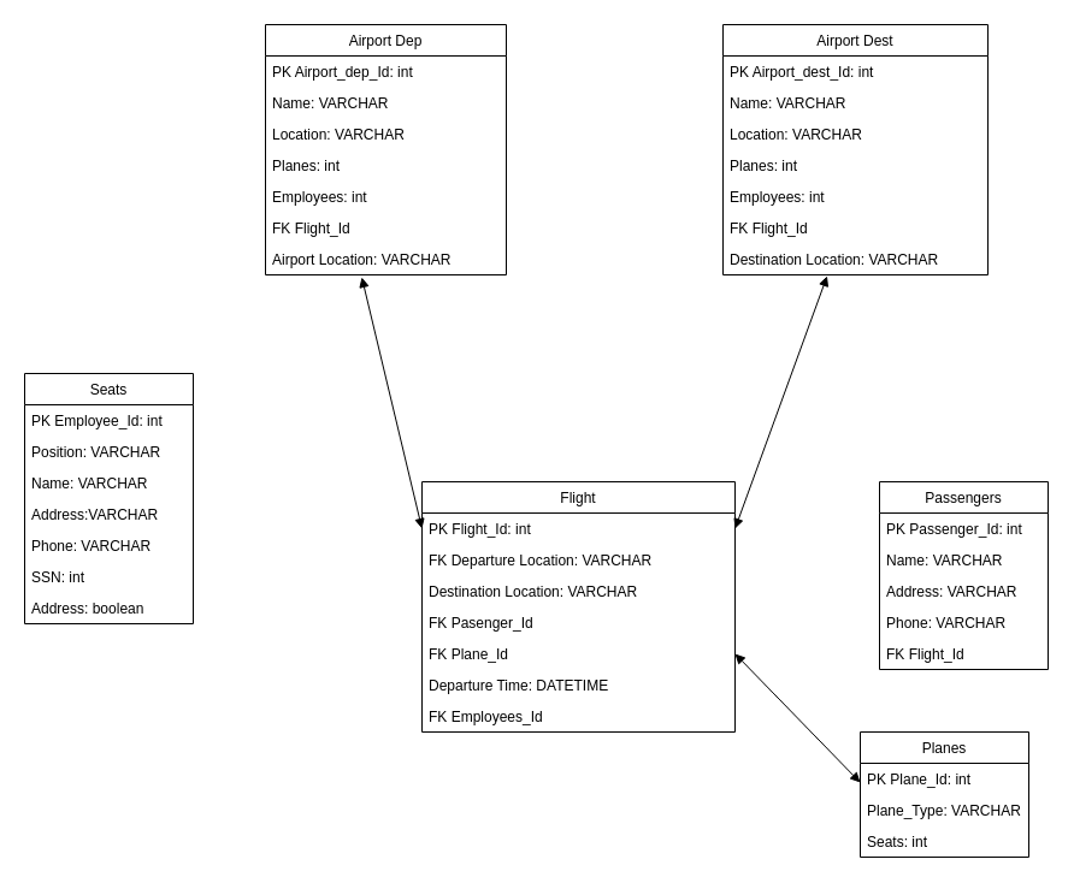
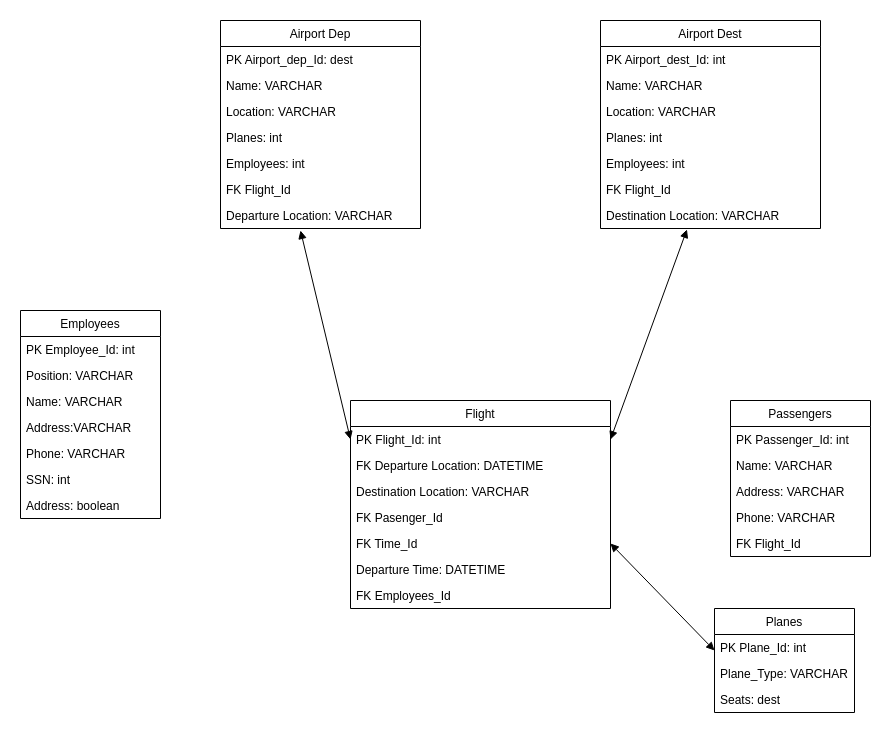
  <mxCell id="0" />
  <mxCell id="1" parent="0" />
  <mxCell id="2" value="Flight" style="swimlane;fontStyle=0;childLayout=stackLayout;horizontal=1;startSize=26;fillColor=none;horizontalStack=0;resizeParent=1;resizeParentMax=0;resizeLast=0;collapsible=1;marginBottom=0;" vertex="1" parent="1"><mxGeometry x="350" y="400" width="260" height="208" as="geometry" /></mxCell>
  <mxCell id="3" value="PK Flight_Id: int" style="text;strokeColor=none;fillColor=none;align=left;verticalAlign=top;spacingLeft=4;spacingRight=4;overflow=hidden;rotatable=0;points=[[0,0.5],[1,0.5]];portConstraint=eastwest;" vertex="1" parent="2"><mxGeometry y="26" width="260" height="26" as="geometry" /></mxCell>
- <mxCell id="4" value="FK Departure Location: VARCHAR" style="text;strokeColor=none;fillColor=none;align=left;verticalAlign=top;spacingLeft=4;spacingRight=4;overflow=hidden;rotatable=0;points=[[0,0.5],[1,0.5]];portConstraint=eastwest;" vertex="1" parent="2"><mxGeometry y="52" width="260" height="26" as="geometry" /></mxCell>
+ <mxCell id="4" value="FK Departure Location: DATETIME" style="text;strokeColor=none;fillColor=none;align=left;verticalAlign=top;spacingLeft=4;spacingRight=4;overflow=hidden;rotatable=0;points=[[0,0.5],[1,0.5]];portConstraint=eastwest;" vertex="1" parent="2"><mxGeometry y="52" width="260" height="26" as="geometry" /></mxCell>
  <mxCell id="5" value="Destination Location: VARCHAR" style="text;strokeColor=none;fillColor=none;align=left;verticalAlign=top;spacingLeft=4;spacingRight=4;overflow=hidden;rotatable=0;points=[[0,0.5],[1,0.5]];portConstraint=eastwest;" vertex="1" parent="2"><mxGeometry y="78" width="260" height="26" as="geometry" /></mxCell>
  <mxCell id="6" value="FK Pasenger_Id" style="text;strokeColor=none;fillColor=none;align=left;verticalAlign=top;spacingLeft=4;spacingRight=4;overflow=hidden;rotatable=0;points=[[0,0.5],[1,0.5]];portConstraint=eastwest;" vertex="1" parent="2"><mxGeometry y="104" width="260" height="26" as="geometry" /></mxCell>
- <mxCell id="7" value="FK Plane_Id" style="text;strokeColor=none;fillColor=none;align=left;verticalAlign=top;spacingLeft=4;spacingRight=4;overflow=hidden;rotatable=0;points=[[0,0.5],[1,0.5]];portConstraint=eastwest;" vertex="1" parent="2"><mxGeometry y="130" width="260" height="26" as="geometry" /></mxCell>
+ <mxCell id="7" value="FK Time_Id" style="text;strokeColor=none;fillColor=none;align=left;verticalAlign=top;spacingLeft=4;spacingRight=4;overflow=hidden;rotatable=0;points=[[0,0.5],[1,0.5]];portConstraint=eastwest;" vertex="1" parent="2"><mxGeometry y="130" width="260" height="26" as="geometry" /></mxCell>
  <mxCell id="8" value="Departure Time: DATETIME" style="text;strokeColor=none;fillColor=none;align=left;verticalAlign=top;spacingLeft=4;spacingRight=4;overflow=hidden;rotatable=0;points=[[0,0.5],[1,0.5]];portConstraint=eastwest;" vertex="1" parent="2"><mxGeometry y="156" width="260" height="26" as="geometry" /></mxCell>
  <mxCell id="9" value="FK Employees_Id" style="text;strokeColor=none;fillColor=none;align=left;verticalAlign=top;spacingLeft=4;spacingRight=4;overflow=hidden;rotatable=0;points=[[0,0.5],[1,0.5]];portConstraint=eastwest;" vertex="1" parent="2"><mxGeometry y="182" width="260" height="26" as="geometry" /></mxCell>
  <mxCell id="10" value="Airport Dep" style="swimlane;fontStyle=0;childLayout=stackLayout;horizontal=1;startSize=26;fillColor=none;horizontalStack=0;resizeParent=1;resizeParentMax=0;resizeLast=0;collapsible=1;marginBottom=0;" vertex="1" parent="1"><mxGeometry x="220" y="20" width="200" height="208" as="geometry" /></mxCell>
- <mxCell id="11" value="PK Airport_dep_Id: int" style="text;strokeColor=none;fillColor=none;align=left;verticalAlign=top;spacingLeft=4;spacingRight=4;overflow=hidden;rotatable=0;points=[[0,0.5],[1,0.5]];portConstraint=eastwest;" vertex="1" parent="10"><mxGeometry y="26" width="200" height="26" as="geometry" /></mxCell>
+ <mxCell id="11" value="PK Airport_dep_Id: dest" style="text;strokeColor=none;fillColor=none;align=left;verticalAlign=top;spacingLeft=4;spacingRight=4;overflow=hidden;rotatable=0;points=[[0,0.5],[1,0.5]];portConstraint=eastwest;" vertex="1" parent="10"><mxGeometry y="26" width="200" height="26" as="geometry" /></mxCell>
  <mxCell id="12" value="Name: VARCHAR" style="text;strokeColor=none;fillColor=none;align=left;verticalAlign=top;spacingLeft=4;spacingRight=4;overflow=hidden;rotatable=0;points=[[0,0.5],[1,0.5]];portConstraint=eastwest;" vertex="1" parent="10"><mxGeometry y="52" width="200" height="26" as="geometry" /></mxCell>
  <mxCell id="13" value="Location: VARCHAR" style="text;strokeColor=none;fillColor=none;align=left;verticalAlign=top;spacingLeft=4;spacingRight=4;overflow=hidden;rotatable=0;points=[[0,0.5],[1,0.5]];portConstraint=eastwest;" vertex="1" parent="10"><mxGeometry y="78" width="200" height="26" as="geometry" /></mxCell>
  <mxCell id="14" value="Planes: int" style="text;strokeColor=none;fillColor=none;align=left;verticalAlign=top;spacingLeft=4;spacingRight=4;overflow=hidden;rotatable=0;points=[[0,0.5],[1,0.5]];portConstraint=eastwest;" vertex="1" parent="10"><mxGeometry y="104" width="200" height="26" as="geometry" /></mxCell>
  <mxCell id="15" value="Employees: int" style="text;strokeColor=none;fillColor=none;align=left;verticalAlign=top;spacingLeft=4;spacingRight=4;overflow=hidden;rotatable=0;points=[[0,0.5],[1,0.5]];portConstraint=eastwest;" vertex="1" parent="10"><mxGeometry y="130" width="200" height="26" as="geometry" /></mxCell>
  <mxCell id="16" value="FK Flight_Id" style="text;strokeColor=none;fillColor=none;align=left;verticalAlign=top;spacingLeft=4;spacingRight=4;overflow=hidden;rotatable=0;points=[[0,0.5],[1,0.5]];portConstraint=eastwest;" vertex="1" parent="10"><mxGeometry y="156" width="200" height="26" as="geometry" /></mxCell>
- <mxCell id="17" value="Airport Location: VARCHAR" style="text;strokeColor=none;fillColor=none;align=left;verticalAlign=top;spacingLeft=4;spacingRight=4;overflow=hidden;rotatable=0;points=[[0,0.5],[1,0.5]];portConstraint=eastwest;" vertex="1" parent="10"><mxGeometry y="182" width="200" height="26" as="geometry" /></mxCell>
+ <mxCell id="17" value="Departure Location: VARCHAR" style="text;strokeColor=none;fillColor=none;align=left;verticalAlign=top;spacingLeft=4;spacingRight=4;overflow=hidden;rotatable=0;points=[[0,0.5],[1,0.5]];portConstraint=eastwest;" vertex="1" parent="10"><mxGeometry y="182" width="200" height="26" as="geometry" /></mxCell>
  <mxCell id="18" value="Planes" style="swimlane;fontStyle=0;childLayout=stackLayout;horizontal=1;startSize=26;fillColor=none;horizontalStack=0;resizeParent=1;resizeParentMax=0;resizeLast=0;collapsible=1;marginBottom=0;" vertex="1" parent="1"><mxGeometry x="714" y="608" width="140" height="104" as="geometry" /></mxCell>
  <mxCell id="19" value="PK Plane_Id: int" style="text;strokeColor=none;fillColor=none;align=left;verticalAlign=top;spacingLeft=4;spacingRight=4;overflow=hidden;rotatable=0;points=[[0,0.5],[1,0.5]];portConstraint=eastwest;" vertex="1" parent="18"><mxGeometry y="26" width="140" height="26" as="geometry" /></mxCell>
  <mxCell id="20" value="Plane_Type: VARCHAR" style="text;strokeColor=none;fillColor=none;align=left;verticalAlign=top;spacingLeft=4;spacingRight=4;overflow=hidden;rotatable=0;points=[[0,0.5],[1,0.5]];portConstraint=eastwest;" vertex="1" parent="18"><mxGeometry y="52" width="140" height="26" as="geometry" /></mxCell>
- <mxCell id="21" value="Seats: int" style="text;strokeColor=none;fillColor=none;align=left;verticalAlign=top;spacingLeft=4;spacingRight=4;overflow=hidden;rotatable=0;points=[[0,0.5],[1,0.5]];portConstraint=eastwest;" vertex="1" parent="18"><mxGeometry y="78" width="140" height="26" as="geometry" /></mxCell>
+ <mxCell id="21" value="Seats: dest" style="text;strokeColor=none;fillColor=none;align=left;verticalAlign=top;spacingLeft=4;spacingRight=4;overflow=hidden;rotatable=0;points=[[0,0.5],[1,0.5]];portConstraint=eastwest;" vertex="1" parent="18"><mxGeometry y="78" width="140" height="26" as="geometry" /></mxCell>
  <mxCell id="22" value="Passengers" style="swimlane;fontStyle=0;childLayout=stackLayout;horizontal=1;startSize=26;fillColor=none;horizontalStack=0;resizeParent=1;resizeParentMax=0;resizeLast=0;collapsible=1;marginBottom=0;" vertex="1" parent="1"><mxGeometry x="730" y="400" width="140" height="156" as="geometry" /></mxCell>
  <mxCell id="23" value="PK Passenger_Id: int" style="text;strokeColor=none;fillColor=none;align=left;verticalAlign=top;spacingLeft=4;spacingRight=4;overflow=hidden;rotatable=0;points=[[0,0.5],[1,0.5]];portConstraint=eastwest;" vertex="1" parent="22"><mxGeometry y="26" width="140" height="26" as="geometry" /></mxCell>
  <mxCell id="24" value="Name: VARCHAR" style="text;strokeColor=none;fillColor=none;align=left;verticalAlign=top;spacingLeft=4;spacingRight=4;overflow=hidden;rotatable=0;points=[[0,0.5],[1,0.5]];portConstraint=eastwest;" vertex="1" parent="22"><mxGeometry y="52" width="140" height="26" as="geometry" /></mxCell>
  <mxCell id="25" value="Address: VARCHAR" style="text;strokeColor=none;fillColor=none;align=left;verticalAlign=top;spacingLeft=4;spacingRight=4;overflow=hidden;rotatable=0;points=[[0,0.5],[1,0.5]];portConstraint=eastwest;" vertex="1" parent="22"><mxGeometry y="78" width="140" height="26" as="geometry" /></mxCell>
  <mxCell id="26" value="Phone: VARCHAR" style="text;strokeColor=none;fillColor=none;align=left;verticalAlign=top;spacingLeft=4;spacingRight=4;overflow=hidden;rotatable=0;points=[[0,0.5],[1,0.5]];portConstraint=eastwest;" vertex="1" parent="22"><mxGeometry y="104" width="140" height="26" as="geometry" /></mxCell>
  <mxCell id="27" value="FK Flight_Id" style="text;strokeColor=none;fillColor=none;align=left;verticalAlign=top;spacingLeft=4;spacingRight=4;overflow=hidden;rotatable=0;points=[[0,0.5],[1,0.5]];portConstraint=eastwest;" vertex="1" parent="22"><mxGeometry y="130" width="140" height="26" as="geometry" /></mxCell>
- <mxCell id="28" value="Seats" style="swimlane;fontStyle=0;childLayout=stackLayout;horizontal=1;startSize=26;fillColor=none;horizontalStack=0;resizeParent=1;resizeParentMax=0;resizeLast=0;collapsible=1;marginBottom=0;" vertex="1" parent="1"><mxGeometry x="20" y="310" width="140" height="208" as="geometry" /></mxCell>
+ <mxCell id="28" value="Employees" style="swimlane;fontStyle=0;childLayout=stackLayout;horizontal=1;startSize=26;fillColor=none;horizontalStack=0;resizeParent=1;resizeParentMax=0;resizeLast=0;collapsible=1;marginBottom=0;" vertex="1" parent="1"><mxGeometry x="20" y="310" width="140" height="208" as="geometry" /></mxCell>
  <mxCell id="29" value="PK Employee_Id: int" style="text;strokeColor=none;fillColor=none;align=left;verticalAlign=top;spacingLeft=4;spacingRight=4;overflow=hidden;rotatable=0;points=[[0,0.5],[1,0.5]];portConstraint=eastwest;" vertex="1" parent="28"><mxGeometry y="26" width="140" height="26" as="geometry" /></mxCell>
  <mxCell id="30" value="Position: VARCHAR" style="text;strokeColor=none;fillColor=none;align=left;verticalAlign=top;spacingLeft=4;spacingRight=4;overflow=hidden;rotatable=0;points=[[0,0.5],[1,0.5]];portConstraint=eastwest;" vertex="1" parent="28"><mxGeometry y="52" width="140" height="26" as="geometry" /></mxCell>
  <mxCell id="31" value="Name: VARCHAR" style="text;strokeColor=none;fillColor=none;align=left;verticalAlign=top;spacingLeft=4;spacingRight=4;overflow=hidden;rotatable=0;points=[[0,0.5],[1,0.5]];portConstraint=eastwest;" vertex="1" parent="28"><mxGeometry y="78" width="140" height="26" as="geometry" /></mxCell>
  <mxCell id="32" value="Address:VARCHAR" style="text;strokeColor=none;fillColor=none;align=left;verticalAlign=top;spacingLeft=4;spacingRight=4;overflow=hidden;rotatable=0;points=[[0,0.5],[1,0.5]];portConstraint=eastwest;" vertex="1" parent="28"><mxGeometry y="104" width="140" height="26" as="geometry" /></mxCell>
  <mxCell id="33" value="Phone: VARCHAR" style="text;strokeColor=none;fillColor=none;align=left;verticalAlign=top;spacingLeft=4;spacingRight=4;overflow=hidden;rotatable=0;points=[[0,0.5],[1,0.5]];portConstraint=eastwest;" vertex="1" parent="28"><mxGeometry y="130" width="140" height="26" as="geometry" /></mxCell>
  <mxCell id="34" value="SSN: int" style="text;strokeColor=none;fillColor=none;align=left;verticalAlign=top;spacingLeft=4;spacingRight=4;overflow=hidden;rotatable=0;points=[[0,0.5],[1,0.5]];portConstraint=eastwest;" vertex="1" parent="28"><mxGeometry y="156" width="140" height="26" as="geometry" /></mxCell>
  <mxCell id="35" value="Address: boolean" style="text;strokeColor=none;fillColor=none;align=left;verticalAlign=top;spacingLeft=4;spacingRight=4;overflow=hidden;rotatable=0;points=[[0,0.5],[1,0.5]];portConstraint=eastwest;" vertex="1" parent="28"><mxGeometry y="182" width="140" height="26" as="geometry" /></mxCell>
  <mxCell id="36" value="" style="endArrow=block;startArrow=block;endFill=1;startFill=1;html=1;entryX=0;entryY=0.5;entryDx=0;entryDy=0;exitX=1;exitY=0.5;exitDx=0;exitDy=0;" edge="1" parent="1" source="7"><mxGeometry width="160" relative="1" as="geometry"><mxPoint x="594" y="728" as="sourcePoint" /><mxPoint x="714" y="650" as="targetPoint" /></mxGeometry></mxCell>
  <mxCell id="37" value="" style="endArrow=block;startArrow=block;endFill=1;startFill=1;html=1;entryX=0;entryY=0.5;entryDx=0;entryDy=0;" edge="1" parent="1" target="3"><mxGeometry width="160" relative="1" as="geometry"><mxPoint x="300" y="230" as="sourcePoint" /><mxPoint x="400" y="557" as="targetPoint" /></mxGeometry></mxCell>
  <mxCell id="38" value="Airport Dest" style="swimlane;fontStyle=0;childLayout=stackLayout;horizontal=1;startSize=26;fillColor=none;horizontalStack=0;resizeParent=1;resizeParentMax=0;resizeLast=0;collapsible=1;marginBottom=0;" vertex="1" parent="1"><mxGeometry x="600" y="20" width="220" height="208" as="geometry" /></mxCell>
  <mxCell id="39" value="PK Airport_dest_Id: int" style="text;strokeColor=none;fillColor=none;align=left;verticalAlign=top;spacingLeft=4;spacingRight=4;overflow=hidden;rotatable=0;points=[[0,0.5],[1,0.5]];portConstraint=eastwest;" vertex="1" parent="38"><mxGeometry y="26" width="220" height="26" as="geometry" /></mxCell>
  <mxCell id="40" value="Name: VARCHAR" style="text;strokeColor=none;fillColor=none;align=left;verticalAlign=top;spacingLeft=4;spacingRight=4;overflow=hidden;rotatable=0;points=[[0,0.5],[1,0.5]];portConstraint=eastwest;" vertex="1" parent="38"><mxGeometry y="52" width="220" height="26" as="geometry" /></mxCell>
  <mxCell id="41" value="Location: VARCHAR" style="text;strokeColor=none;fillColor=none;align=left;verticalAlign=top;spacingLeft=4;spacingRight=4;overflow=hidden;rotatable=0;points=[[0,0.5],[1,0.5]];portConstraint=eastwest;" vertex="1" parent="38"><mxGeometry y="78" width="220" height="26" as="geometry" /></mxCell>
  <mxCell id="42" value="Planes: int" style="text;strokeColor=none;fillColor=none;align=left;verticalAlign=top;spacingLeft=4;spacingRight=4;overflow=hidden;rotatable=0;points=[[0,0.5],[1,0.5]];portConstraint=eastwest;" vertex="1" parent="38"><mxGeometry y="104" width="220" height="26" as="geometry" /></mxCell>
  <mxCell id="43" value="Employees: int" style="text;strokeColor=none;fillColor=none;align=left;verticalAlign=top;spacingLeft=4;spacingRight=4;overflow=hidden;rotatable=0;points=[[0,0.5],[1,0.5]];portConstraint=eastwest;" vertex="1" parent="38"><mxGeometry y="130" width="220" height="26" as="geometry" /></mxCell>
  <mxCell id="44" value="FK Flight_Id" style="text;strokeColor=none;fillColor=none;align=left;verticalAlign=top;spacingLeft=4;spacingRight=4;overflow=hidden;rotatable=0;points=[[0,0.5],[1,0.5]];portConstraint=eastwest;" vertex="1" parent="38"><mxGeometry y="156" width="220" height="26" as="geometry" /></mxCell>
  <mxCell id="45" value="Destination Location: VARCHAR" style="text;strokeColor=none;fillColor=none;align=left;verticalAlign=top;spacingLeft=4;spacingRight=4;overflow=hidden;rotatable=0;points=[[0,0.5],[1,0.5]];portConstraint=eastwest;" vertex="1" parent="38"><mxGeometry y="182" width="220" height="26" as="geometry" /></mxCell>
  <mxCell id="46" value="" style="endArrow=block;startArrow=block;endFill=1;startFill=1;html=1;entryX=0;entryY=0.5;entryDx=0;entryDy=0;exitX=0.393;exitY=1.038;exitDx=0;exitDy=0;exitPerimeter=0;" edge="1" parent="1" source="45"><mxGeometry width="160" relative="1" as="geometry"><mxPoint x="500" y="240" as="sourcePoint" /><mxPoint x="610" y="439" as="targetPoint" /></mxGeometry></mxCell>
